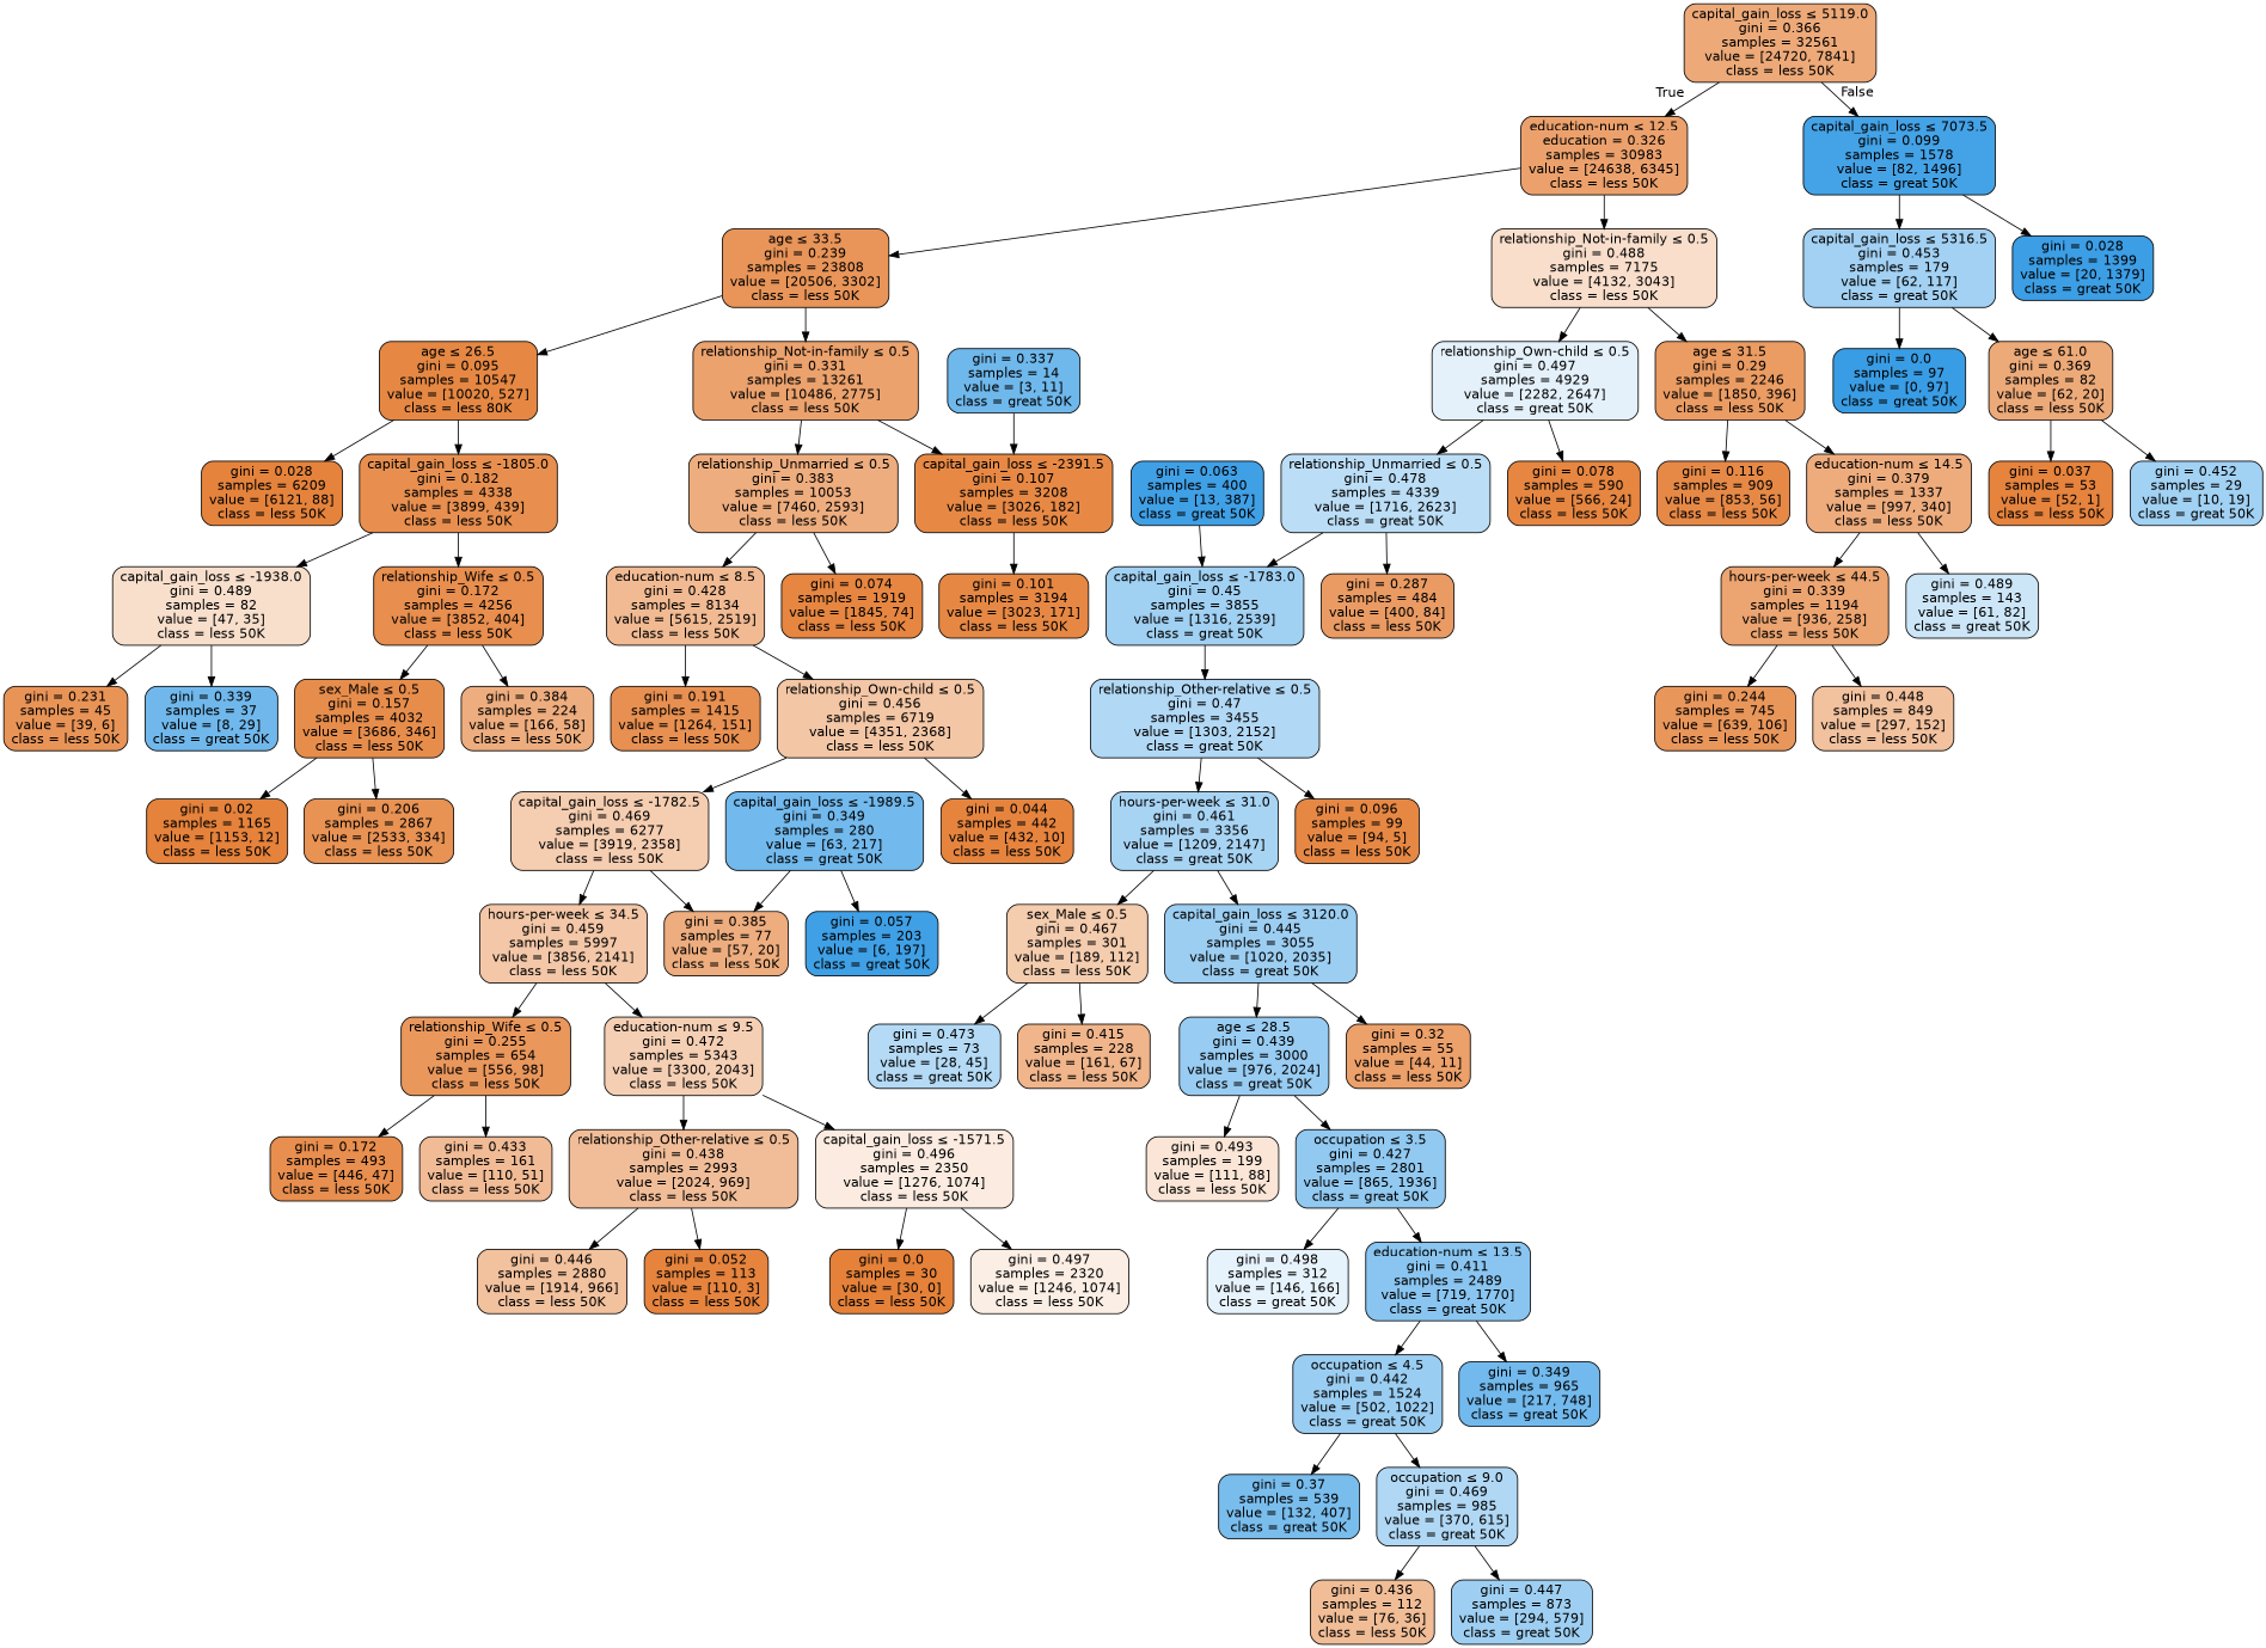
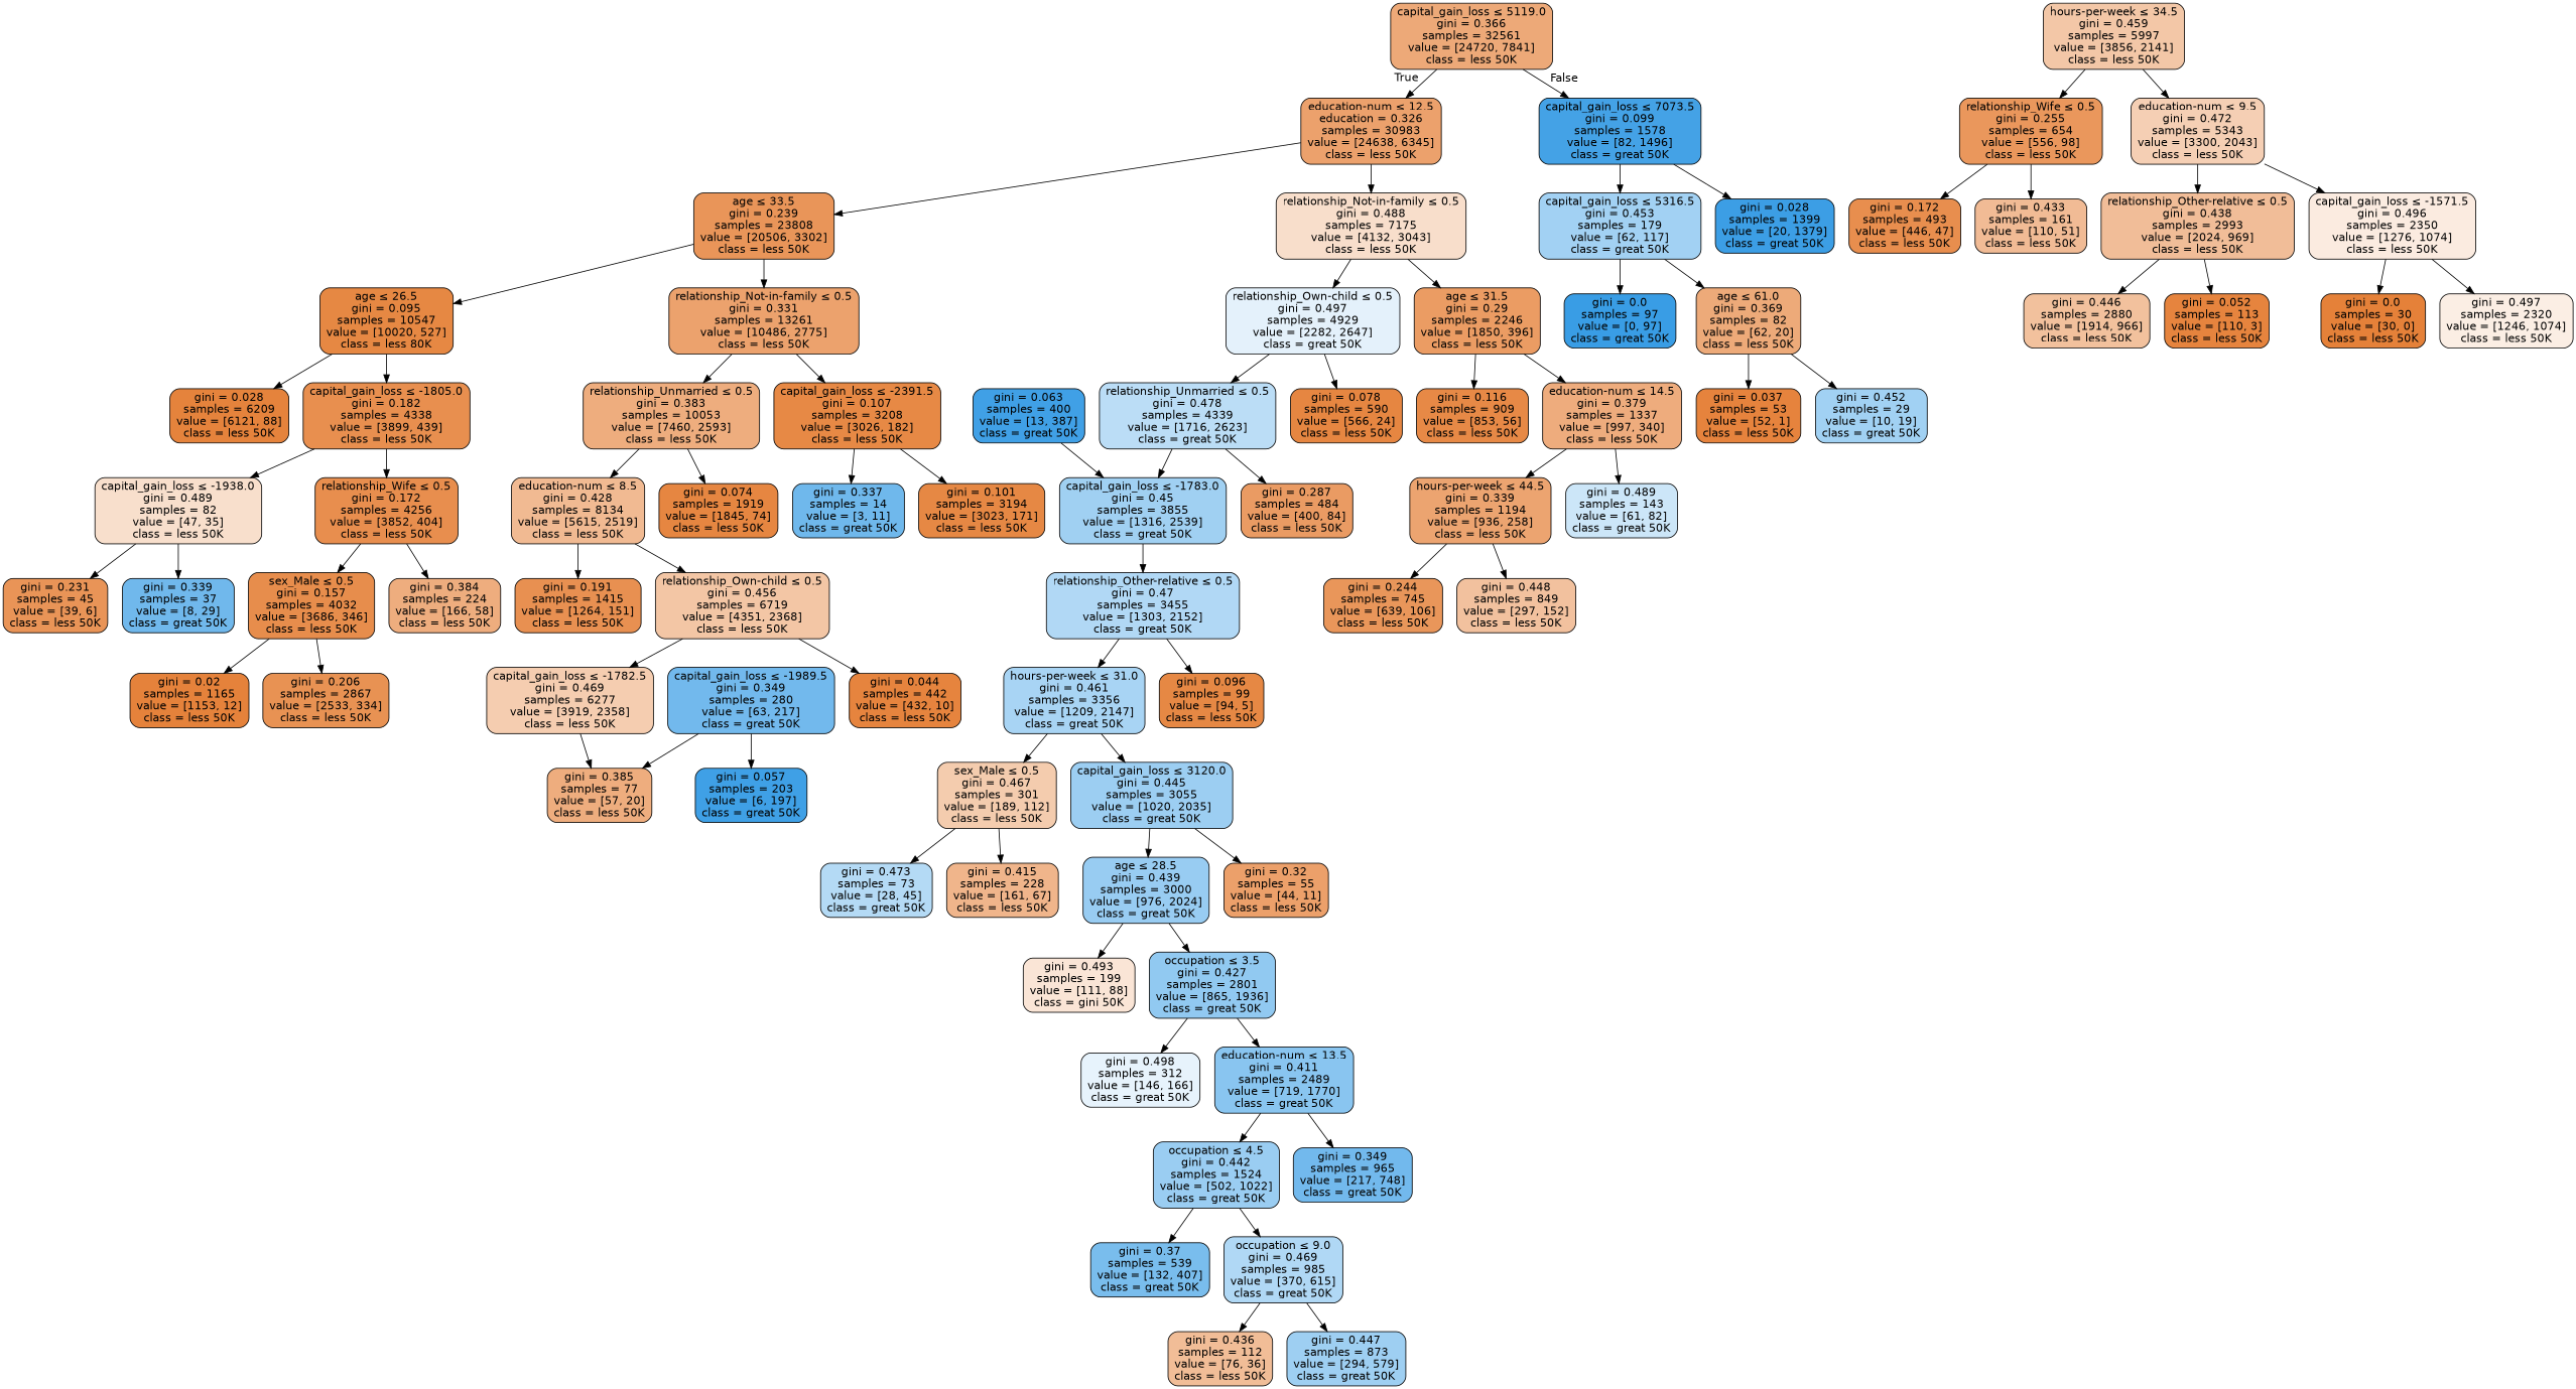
  digraph {
    node [color=black fillcolor="#eead7e" fontname=helvetica shape=box style="filled, rounded"]
    edge [fontname=helvetica]
    n1 [fillcolor="#eda978" label=<capital_gain_loss &le; 5119.0<br/>gini = 0.366<br/>samples = 32561<br/>value = [24720, 7841]<br/>class = less 50K>]
    n2 [fillcolor="#eca16c" label=<education-num &le; 12.5<br/>education = 0.326<br/>samples = 30983<br/>value = [24638, 6345]<br/>class = less 50K>]
    n3 [fillcolor="#44a2e6" label=<capital_gain_loss &le; 7073.5<br/>gini = 0.099<br/>samples = 1578<br/>value = [82, 1496]<br/>class = great 50K>]
    n4 [fillcolor="#e99559" label=<age &le; 33.5<br/>gini = 0.239<br/>samples = 23808<br/>value = [20506, 3302]<br/>class = less 50K>]
    n5 [fillcolor="#f8decb" label=<relationship_Not-in-family &le; 0.5<br/>gini = 0.488<br/>samples = 7175<br/>value = [4132, 3043]<br/>class = less 50K>]
    n6 [fillcolor="#a2d1f3" label=<capital_gain_loss &le; 5316.5<br/>gini = 0.453<br/>samples = 179<br/>value = [62, 117]<br/>class = great 50K>]
    n7 [fillcolor="#3c9ee5" label=<gini = 0.028<br/>samples = 1399<br/>value = [20, 1379]<br/>class = great 50K>]
    n8 [fillcolor="#e68843" label=<age &le; 26.5<br/>gini = 0.095<br/>samples = 10547<br/>value = [10020, 527]<br/>class = less 80K>]
    n9 [fillcolor="#eca26d" label=<relationship_Not-in-family &le; 0.5<br/>gini = 0.331<br/>samples = 13261<br/>value = [10486, 2775]<br/>class = less 50K>]
    n10 [fillcolor="#e4f1fb" label=<relationship_Own-child &le; 0.5<br/>gini = 0.497<br/>samples = 4929<br/>value = [2282, 2647]<br/>class = great 50K>]
    n11 [fillcolor="#eb9c63" label=<age &le; 31.5<br/>gini = 0.29<br/>samples = 2246<br/>value = [1850, 396]<br/>class = less 50K>]
    n12 [fillcolor="#e5833c" label=<gini = 0.028<br/>samples = 6209<br/>value = [6121, 88]<br/>class = less 50K>]
    n13 [fillcolor="#e88f4f" label=<capital_gain_loss &le; -1805.0<br/>gini = 0.182<br/>samples = 4338<br/>value = [3899, 439]<br/>class = less 50K>]
    n14 [label=<relationship_Unmarried &le; 0.5<br/>gini = 0.383<br/>samples = 10053<br/>value = [7460, 2593]<br/>class = less 50K>]
    n15 [fillcolor="#e78945" label=<capital_gain_loss &le; -2391.5<br/>gini = 0.107<br/>samples = 3208<br/>value = [3026, 182]<br/>class = less 50K>]
    n16 [fillcolor="#f8dfcc" label=<capital_gain_loss &le; -1938.0<br/>gini = 0.489<br/>samples = 82<br/>value = [47, 35]<br/>class = less 50K>]
    n17 [fillcolor="#e88e4e" label=<relationship_Wife &le; 0.5<br/>gini = 0.172<br/>samples = 4256<br/>value = [3852, 404]<br/>class = less 50K>]
    n18 [fillcolor="#e99457" label=<gini = 0.231<br/>samples = 45<br/>value = [39, 6]<br/>class = less 50K>]
    n19 [fillcolor="#70b8ec" label=<gini = 0.339<br/>samples = 37<br/>value = [8, 29]<br/>class = great 50K>]
    n20 [fillcolor="#e78d4c" label=<sex_Male &le; 0.5<br/>gini = 0.157<br/>samples = 4032<br/>value = [3686, 346]<br/>class = less 50K>]
    n21 [label=<gini = 0.384<br/>samples = 224<br/>value = [166, 58]<br/>class = less 50K>]
    n22 [fillcolor="#e5823b" label=<gini = 0.02<br/>samples = 1165<br/>value = [1153, 12]<br/>class = less 50K>]
    n23 [fillcolor="#e89253" label=<gini = 0.206<br/>samples = 2867<br/>value = [2533, 334]<br/>class = less 50K>]
    n24 [fillcolor="#f1ba92" label=<education-num &le; 8.5<br/>gini = 0.428<br/>samples = 8134<br/>value = [5615, 2519]<br/>class = less 50K>]
    n25 [fillcolor="#e68641" label=<gini = 0.074<br/>samples = 1919<br/>value = [1845, 74]<br/>class = less 50K>]
    n26 [fillcolor="#6fb8ec" label=<gini = 0.337<br/>samples = 14<br/>value = [3, 11]<br/>class = great 50K>]
    n27 [fillcolor="#e68844" label=<gini = 0.101<br/>samples = 3194<br/>value = [3023, 171]<br/>class = less 50K>]
    n28 [fillcolor="#e89051" label=<gini = 0.191<br/>samples = 1415<br/>value = [1264, 151]<br/>class = less 50K>]
    n29 [fillcolor="#f3c6a5" label=<relationship_Own-child &le; 0.5<br/>gini = 0.456<br/>samples = 6719<br/>value = [4351, 2368]<br/>class = less 50K>]
    n30 [fillcolor="#f5cdb0" label=<capital_gain_loss &le; -1782.5<br/>gini = 0.469<br/>samples = 6277<br/>value = [3919, 2358]<br/>class = less 50K>]
    n31 [fillcolor="#e6843e" label=<gini = 0.044<br/>samples = 442<br/>value = [432, 10]<br/>class = less 50K>]
    n32 [fillcolor="#f3c7a7" label=<hours-per-week &le; 34.5<br/>gini = 0.459<br/>samples = 5997<br/>value = [3856, 2141]<br/>class = less 50K>]
    n33 [label=<gini = 0.385<br/>samples = 77<br/>value = [57, 20]<br/>class = less 50K>]
    n34 [fillcolor="#72b9ed" label=<capital_gain_loss &le; -1989.5<br/>gini = 0.349<br/>samples = 280<br/>value = [63, 217]<br/>class = great 50K>]
    n35 [fillcolor="#3fa0e6" label=<gini = 0.057<br/>samples = 203<br/>value = [6, 197]<br/>class = great 50K>]
    n36 [fillcolor="#ea975c" label=<relationship_Wife &le; 0.5<br/>gini = 0.255<br/>samples = 654<br/>value = [556, 98]<br/>class = less 50K>]
    n37 [fillcolor="#f5cfb4" label=<education-num &le; 9.5<br/>gini = 0.472<br/>samples = 5343<br/>value = [3300, 2043]<br/>class = less 50K>]
    n38 [fillcolor="#e88e4e" label=<gini = 0.172<br/>samples = 493<br/>value = [446, 47]<br/>class = less 50K>]
    n39 [fillcolor="#f1bb95" label=<gini = 0.433<br/>samples = 161<br/>value = [110, 51]<br/>class = less 50K>]
    n40 [fillcolor="#f1bd98" label=<relationship_Other-relative &le; 0.5<br/>gini = 0.438<br/>samples = 2993<br/>value = [2024, 969]<br/>class = less 50K>]
    n41 [fillcolor="#fbebe0" label=<capital_gain_loss &le; -1571.5<br/>gini = 0.496<br/>samples = 2350<br/>value = [1276, 1074]<br/>class = less 50K>]
    n42 [fillcolor="#f2c19d" label=<gini = 0.446<br/>samples = 2880<br/>value = [1914, 966]<br/>class = less 50K>]
    n43 [fillcolor="#e6843e" label=<gini = 0.052<br/>samples = 113<br/>value = [110, 3]<br/>class = less 50K>]
    n44 [fillcolor="#e58139" label=<gini = 0.0<br/>samples = 30<br/>value = [30, 0]<br/>class = less 50K>]
    n45 [fillcolor="#fbeee4" label=<gini = 0.497<br/>samples = 2320<br/>value = [1246, 1074]<br/>class = less 50K>]
    n46 [fillcolor="#bbddf6" label=<relationship_Unmarried &le; 0.5<br/>gini = 0.478<br/>samples = 4339<br/>value = [1716, 2623]<br/>class = great 50K>]
    n47 [fillcolor="#e68641" label=<gini = 0.078<br/>samples = 590<br/>value = [566, 24]<br/>class = less 50K>]
    n48 [fillcolor="#e78946" label=<gini = 0.116<br/>samples = 909<br/>value = [853, 56]<br/>class = less 50K>]
    n49 [fillcolor="#eeac7d" label=<education-num &le; 14.5<br/>gini = 0.379<br/>samples = 1337<br/>value = [997, 340]<br/>class = less 50K>]
    n50 [fillcolor="#a0d0f2" label=<capital_gain_loss &le; -1783.0<br/>gini = 0.45<br/>samples = 3855<br/>value = [1316, 2539]<br/>class = great 50K>]
    n51 [fillcolor="#ea9b63" label=<gini = 0.287<br/>samples = 484<br/>value = [400, 84]<br/>class = less 50K>]
    n52 [fillcolor="#b1d8f5" label=<relationship_Other-relative &le; 0.5<br/>gini = 0.47<br/>samples = 3455<br/>value = [1303, 2152]<br/>class = great 50K>]
    n53 [fillcolor="#40a0e6" label=<gini = 0.063<br/>samples = 400<br/>value = [13, 387]<br/>class = great 50K>]
    n54 [fillcolor="#a8d4f4" label=<hours-per-week &le; 31.0<br/>gini = 0.461<br/>samples = 3356<br/>value = [1209, 2147]<br/>class = great 50K>]
    n55 [fillcolor="#e68844" label=<gini = 0.096<br/>samples = 99<br/>value = [94, 5]<br/>class = less 50K>]
    n56 [fillcolor="#f4ccae" label=<sex_Male &le; 0.5<br/>gini = 0.467<br/>samples = 301<br/>value = [189, 112]<br/>class = less 50K>]
    n57 [fillcolor="#9ccef2" label=<capital_gain_loss &le; 3120.0<br/>gini = 0.445<br/>samples = 3055<br/>value = [1020, 2035]<br/>class = great 50K>]
    n58 [fillcolor="#b4daf5" label=<gini = 0.473<br/>samples = 73<br/>value = [28, 45]<br/>class = great 50K>]
    n59 [fillcolor="#f0b58b" label=<gini = 0.415<br/>samples = 228<br/>value = [161, 67]<br/>class = less 50K>]
    n60 [fillcolor="#98ccf2" label=<age &le; 28.5<br/>gini = 0.439<br/>samples = 3000<br/>value = [976, 2024]<br/>class = great 50K>]
    n61 [fillcolor="#eca06a" label=<gini = 0.32<br/>samples = 55<br/>value = [44, 11]<br/>class = less 50K>]
-   n62 [fillcolor="#fae5d6" label=<gini = 0.493<br/>samples = 199<br/>value = [111, 88]<br/>class = less 50K>]
+   n62 [fillcolor="#fae5d6" label=<gini = 0.493<br/>samples = 199<br/>value = [111, 88]<br/>class = gini 50K>]
    n63 [fillcolor="#91c9f1" label=<occupation &le; 3.5<br/>gini = 0.427<br/>samples = 2801<br/>value = [865, 1936]<br/>class = great 50K>]
    n64 [fillcolor="#e7f3fc" label=<gini = 0.498<br/>samples = 312<br/>value = [146, 166]<br/>class = great 50K>]
    n65 [fillcolor="#89c5f0" label=<education-num &le; 13.5<br/>gini = 0.411<br/>samples = 2489<br/>value = [719, 1770]<br/>class = great 50K>]
    n66 [fillcolor="#9acdf2" label=<occupation &le; 4.5<br/>gini = 0.442<br/>samples = 1524<br/>value = [502, 1022]<br/>class = great 50K>]
    n67 [fillcolor="#72b9ed" label=<gini = 0.349<br/>samples = 965<br/>value = [217, 748]<br/>class = great 50K>]
    n68 [fillcolor="#79bded" label=<gini = 0.37<br/>samples = 539<br/>value = [132, 407]<br/>class = great 50K>]
    n69 [fillcolor="#b0d8f5" label=<occupation &le; 9.0<br/>gini = 0.469<br/>samples = 985<br/>value = [370, 615]<br/>class = great 50K>]
    n70 [fillcolor="#f1bd97" label=<gini = 0.436<br/>samples = 112<br/>value = [76, 36]<br/>class = less 50K>]
    n71 [fillcolor="#9ecff2" label=<gini = 0.447<br/>samples = 873<br/>value = [294, 579]<br/>class = great 50K>]
    n72 [fillcolor="#eca470" label=<hours-per-week &le; 44.5<br/>gini = 0.339<br/>samples = 1194<br/>value = [936, 258]<br/>class = less 50K>]
    n73 [fillcolor="#cce6f8" label=<gini = 0.489<br/>samples = 143<br/>value = [61, 82]<br/>class = great 50K>]
    n74 [fillcolor="#e9965a" label=<gini = 0.244<br/>samples = 745<br/>value = [639, 106]<br/>class = less 50K>]
    n75 [fillcolor="#f2c19e" label=<gini = 0.448<br/>samples = 849<br/>value = [297, 152]<br/>class = less 50K>]
    n76 [fillcolor="#399de5" label=<gini = 0.0<br/>samples = 97<br/>value = [0, 97]<br/>class = great 50K>]
    n77 [fillcolor="#edaa79" label=<age &le; 61.0<br/>gini = 0.369<br/>samples = 82<br/>value = [62, 20]<br/>class = less 50K>]
    n78 [fillcolor="#e6833d" label=<gini = 0.037<br/>samples = 53<br/>value = [52, 1]<br/>class = less 50K>]
    n79 [fillcolor="#a1d1f3" label=<gini = 0.452<br/>samples = 29<br/>value = [10, 19]<br/>class = great 50K>]
    n1 -> n2 [headlabel=True labelangle=45 labeldistance=2.5]
    n1 -> n3 [headlabel=False labelangle=-45 labeldistance=2.5]
    n2 -> n4
    n2 -> n5
    n3 -> n6
    n3 -> n7
    n4 -> n8
    n4 -> n9
    n5 -> n10
    n5 -> n11
    n6 -> n76
    n6 -> n77
    n8 -> n12
    n8 -> n13
    n9 -> n14
    n9 -> n15
    n10 -> n46
    n10 -> n47
    n11 -> n48
    n11 -> n49
    n13 -> n16
    n13 -> n17
    n14 -> n24
    n14 -> n25
-   n26 -> n15
+   n15 -> n26
    n15 -> n27
    n16 -> n18
    n16 -> n19
    n17 -> n20
    n17 -> n21
    n20 -> n22
    n20 -> n23
    n24 -> n28
    n24 -> n29
    n29 -> n30
    n29 -> n31
-   n30 -> n32
    n30 -> n33
    n32 -> n36
    n32 -> n37
    n34 -> n33
    n34 -> n35
    n36 -> n38
    n36 -> n39
    n37 -> n40
    n37 -> n41
    n40 -> n42
    n40 -> n43
    n41 -> n44
    n41 -> n45
    n46 -> n50
    n46 -> n51
    n49 -> n72
    n49 -> n73
    n50 -> n52
    n52 -> n54
    n52 -> n55
    n53 -> n50
    n54 -> n56
    n54 -> n57
    n56 -> n58
    n56 -> n59
    n57 -> n60
    n57 -> n61
    n60 -> n62
    n60 -> n63
    n63 -> n64
    n63 -> n65
    n65 -> n66
    n65 -> n67
    n66 -> n68
    n66 -> n69
    n69 -> n70
    n69 -> n71
    n72 -> n74
    n72 -> n75
    n77 -> n78
    n77 -> n79
  }
